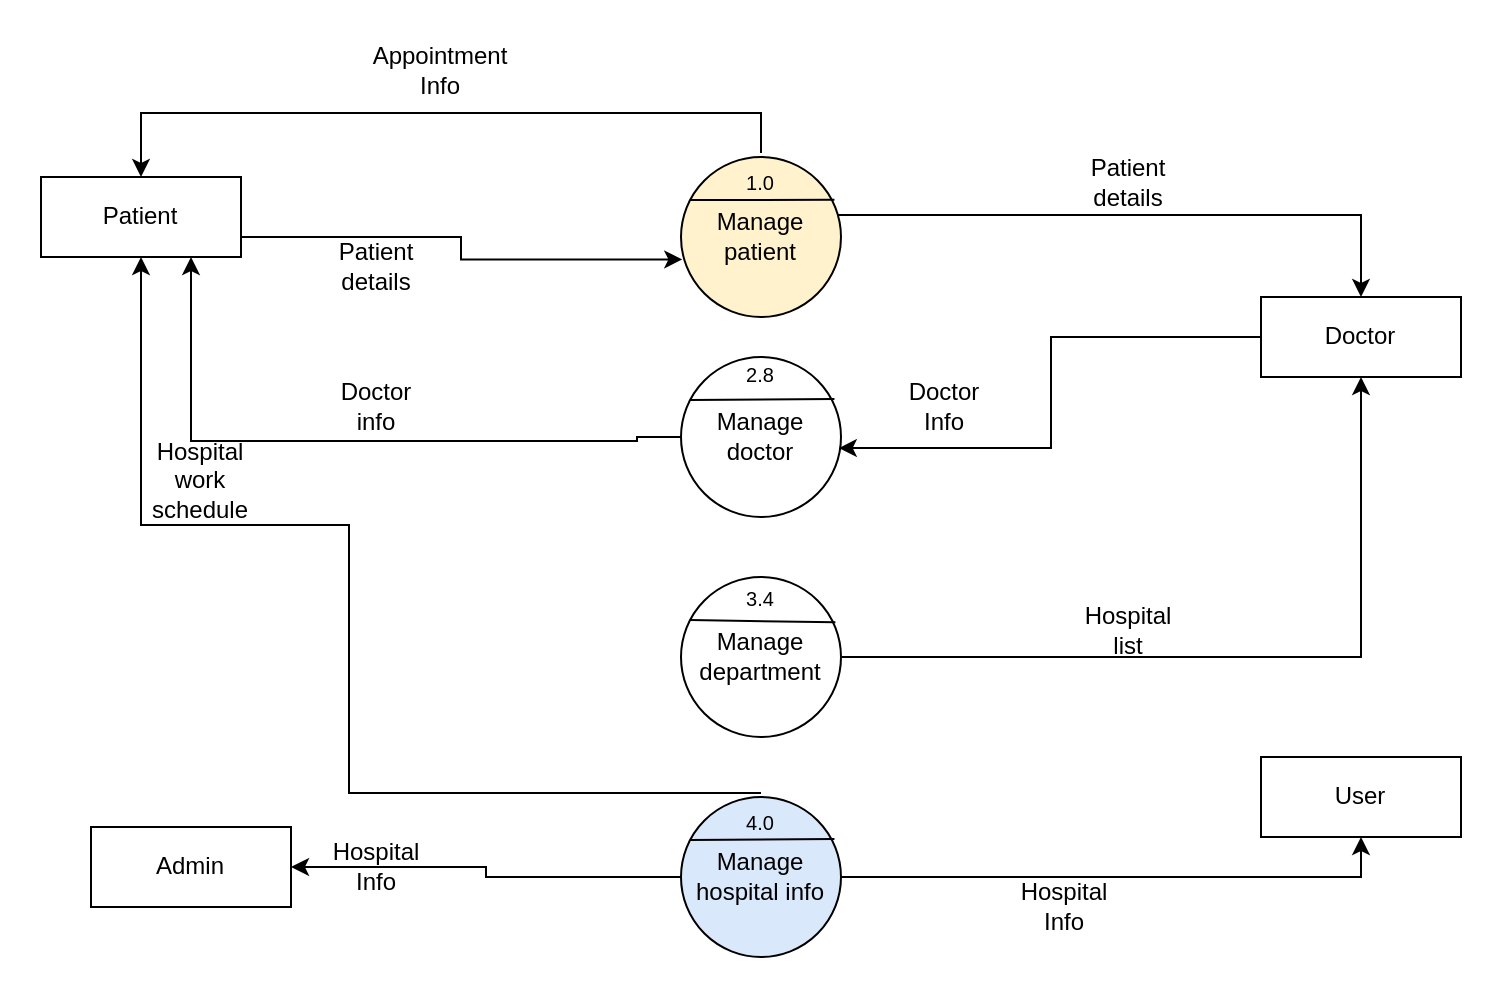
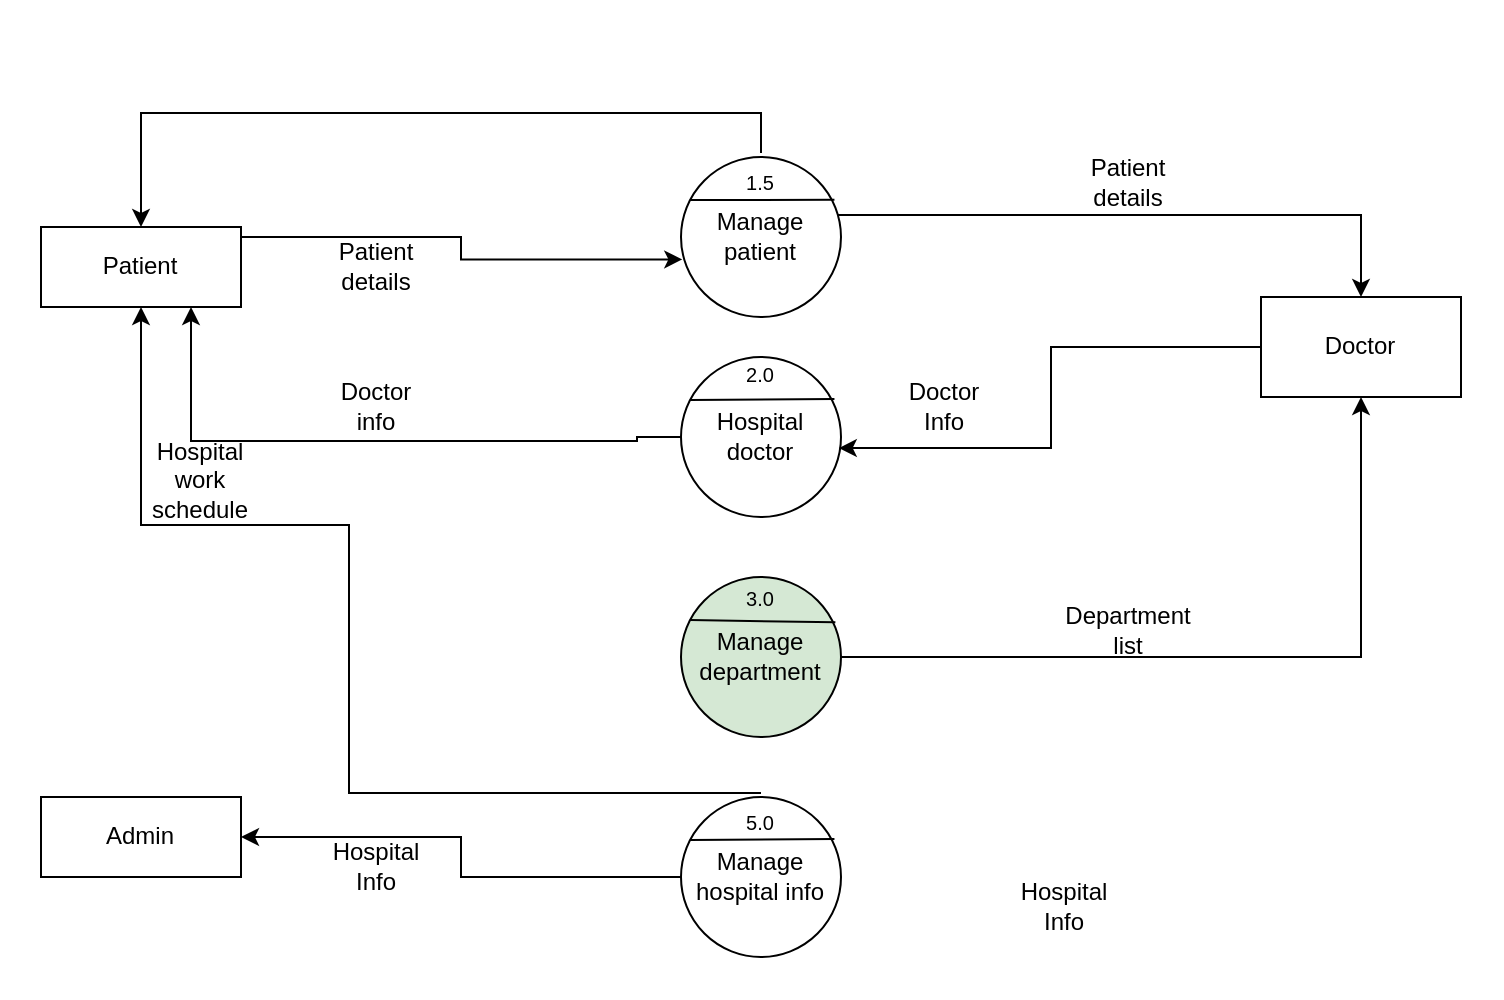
  <mxCell id="0" />
  <mxCell id="1" parent="0" />
- <mxCell id="2" value="Manage doctor" style="ellipse;whiteSpace=wrap;html=1;aspect=fixed;" vertex="1" parent="1"><mxGeometry x="340" y="178" width="80" height="80" as="geometry" /></mxCell>
+ <mxCell id="2" value="Hospital doctor" style="ellipse;whiteSpace=wrap;html=1;aspect=fixed;" vertex="1" parent="1"><mxGeometry x="340" y="178" width="80" height="80" as="geometry" /></mxCell>
  <mxCell id="3" value="" style="endArrow=none;html=1;rounded=0;exitX=0.057;exitY=0.269;exitDx=0;exitDy=0;exitPerimeter=0;entryX=0.959;entryY=0.262;entryDx=0;entryDy=0;entryPerimeter=0;" edge="1" parent="1" source="2" target="2"><mxGeometry width="50" height="50" relative="1" as="geometry"><mxPoint x="370" y="238" as="sourcePoint" /><mxPoint x="420" y="188" as="targetPoint" /></mxGeometry></mxCell>
  <mxCell id="4" style="edgeStyle=orthogonalEdgeStyle;rounded=0;orthogonalLoop=1;jettySize=auto;html=1;entryX=0.5;entryY=0;entryDx=0;entryDy=0;exitX=0.98;exitY=0.363;exitDx=0;exitDy=0;exitPerimeter=0;" edge="1" parent="1" source="5" target="19"><mxGeometry relative="1" as="geometry" /></mxCell>
- <mxCell id="5" value="Manage patient " style="ellipse;whiteSpace=wrap;html=1;aspect=fixed;fillColor=#fff2cc;" vertex="1" parent="1"><mxGeometry x="340" y="78" width="80" height="80" as="geometry" /></mxCell>
+ <mxCell id="5" value="Manage patient " style="ellipse;whiteSpace=wrap;html=1;aspect=fixed;" vertex="1" parent="1"><mxGeometry x="340" y="78" width="80" height="80" as="geometry" /></mxCell>
  <mxCell id="6" value="" style="endArrow=none;html=1;rounded=0;exitX=0.057;exitY=0.269;exitDx=0;exitDy=0;exitPerimeter=0;entryX=0.959;entryY=0.267;entryDx=0;entryDy=0;entryPerimeter=0;" edge="1" source="5" target="5" parent="1"><mxGeometry width="50" height="50" relative="1" as="geometry"><mxPoint x="370" y="138" as="sourcePoint" /><mxPoint x="420" y="88" as="targetPoint" /></mxGeometry></mxCell>
  <mxCell id="7" style="edgeStyle=orthogonalEdgeStyle;rounded=0;orthogonalLoop=1;jettySize=auto;html=1;entryX=0.5;entryY=1;entryDx=0;entryDy=0;" edge="1" parent="1" source="10" target="19"><mxGeometry relative="1" as="geometry"><Array as="points"><mxPoint x="680" y="328" /></Array></mxGeometry></mxCell>
  <mxCell id="8" style="edgeStyle=orthogonalEdgeStyle;rounded=0;orthogonalLoop=1;jettySize=auto;html=1;entryX=0.5;entryY=1;entryDx=0;entryDy=0;exitX=0.5;exitY=0;exitDx=0;exitDy=0;" edge="1" parent="1" source="24" target="16"><mxGeometry relative="1" as="geometry"><Array as="points"><mxPoint x="174" y="396" /><mxPoint x="174" y="262" /><mxPoint x="70" y="262" /></Array></mxGeometry></mxCell>
  <mxCell id="9" style="edgeStyle=orthogonalEdgeStyle;rounded=0;orthogonalLoop=1;jettySize=auto;html=1;entryX=0.75;entryY=1;entryDx=0;entryDy=0;exitX=0;exitY=0.5;exitDx=0;exitDy=0;" edge="1" parent="1" source="2" target="16"><mxGeometry relative="1" as="geometry"><Array as="points"><mxPoint x="318" y="218" /><mxPoint x="318" y="220" /><mxPoint x="95" y="220" /></Array></mxGeometry></mxCell>
- <mxCell id="10" value="Manage department" style="ellipse;whiteSpace=wrap;html=1;aspect=fixed;" vertex="1" parent="1"><mxGeometry x="340" y="288" width="80" height="80" as="geometry" /></mxCell>
+ <mxCell id="10" value="Manage department" style="ellipse;whiteSpace=wrap;html=1;aspect=fixed;fillColor=#d5e8d4;" vertex="1" parent="1"><mxGeometry x="340" y="288" width="80" height="80" as="geometry" /></mxCell>
  <mxCell id="11" value="" style="endArrow=none;html=1;rounded=0;exitX=0.057;exitY=0.269;exitDx=0;exitDy=0;exitPerimeter=0;entryX=0.965;entryY=0.283;entryDx=0;entryDy=0;entryPerimeter=0;" edge="1" source="10" target="10" parent="1"><mxGeometry width="50" height="50" relative="1" as="geometry"><mxPoint x="370" y="348" as="sourcePoint" /><mxPoint x="420" y="298" as="targetPoint" /></mxGeometry></mxCell>
- <mxCell id="12" style="edgeStyle=orthogonalEdgeStyle;rounded=0;orthogonalLoop=1;jettySize=auto;html=1;entryX=0.5;entryY=1;entryDx=0;entryDy=0;" edge="1" parent="1" source="14" target="18"><mxGeometry relative="1" as="geometry" /></mxCell>
  <mxCell id="13" style="edgeStyle=orthogonalEdgeStyle;rounded=0;orthogonalLoop=1;jettySize=auto;html=1;entryX=1;entryY=0.5;entryDx=0;entryDy=0;" edge="1" parent="1" source="14" target="17"><mxGeometry relative="1" as="geometry" /></mxCell>
- <mxCell id="14" value="Manage hospital info" style="ellipse;whiteSpace=wrap;html=1;aspect=fixed;fillColor=#dae8fc;" vertex="1" parent="1"><mxGeometry x="340" y="398" width="80" height="80" as="geometry" /></mxCell>
+ <mxCell id="14" value="Manage hospital info" style="ellipse;whiteSpace=wrap;html=1;aspect=fixed;" vertex="1" parent="1"><mxGeometry x="340" y="398" width="80" height="80" as="geometry" /></mxCell>
  <mxCell id="15" value="" style="endArrow=none;html=1;rounded=0;exitX=0.057;exitY=0.269;exitDx=0;exitDy=0;exitPerimeter=0;entryX=0.959;entryY=0.262;entryDx=0;entryDy=0;entryPerimeter=0;" edge="1" source="14" target="14" parent="1"><mxGeometry width="50" height="50" relative="1" as="geometry"><mxPoint x="370" y="458" as="sourcePoint" /><mxPoint x="420" y="408" as="targetPoint" /></mxGeometry></mxCell>
- <mxCell id="16" value="Patient" style="rounded=0;whiteSpace=wrap;html=1;" vertex="1" parent="1"><mxGeometry x="20" y="88" width="100" height="40" as="geometry" /></mxCell>
- <mxCell id="17" value="Admin" style="rounded=0;whiteSpace=wrap;html=1;" vertex="1" parent="1"><mxGeometry x="45" y="413" width="100" height="40" as="geometry" /></mxCell>
- <mxCell id="18" value="User" style="rounded=0;whiteSpace=wrap;html=1;" vertex="1" parent="1"><mxGeometry x="630" y="378" width="100" height="40" as="geometry" /></mxCell>
- <mxCell id="19" value="Doctor" style="rounded=0;whiteSpace=wrap;html=1;" vertex="1" parent="1"><mxGeometry x="630" y="148" width="100" height="40" as="geometry" /></mxCell>
- <mxCell id="20" value="&lt;font style=&quot;font-size: 10px;&quot;&gt;2.8&lt;/font&gt;" style="text;html=1;align=center;verticalAlign=middle;whiteSpace=wrap;rounded=0;" vertex="1" parent="1"><mxGeometry x="350" y="172" width="60" height="30" as="geometry" /></mxCell>
+ <mxCell id="16" value="Patient" style="rounded=0;whiteSpace=wrap;html=1;" vertex="1" parent="1"><mxGeometry x="20" y="113" width="100" height="40" as="geometry" /></mxCell>
+ <mxCell id="17" value="Admin" style="rounded=0;whiteSpace=wrap;html=1;" vertex="1" parent="1"><mxGeometry x="20" y="398" width="100" height="40" as="geometry" /></mxCell>
+ <mxCell id="19" value="Doctor" style="rounded=0;whiteSpace=wrap;html=1;" vertex="1" parent="1"><mxGeometry x="630" y="148" width="100" height="50" as="geometry" /></mxCell>
+ <mxCell id="20" value="&lt;font style=&quot;font-size: 10px;&quot;&gt;2.0&lt;/font&gt;" style="text;html=1;align=center;verticalAlign=middle;whiteSpace=wrap;rounded=0;" vertex="1" parent="1"><mxGeometry x="350" y="172" width="60" height="30" as="geometry" /></mxCell>
  <mxCell id="21" style="edgeStyle=orthogonalEdgeStyle;rounded=0;orthogonalLoop=1;jettySize=auto;html=1;entryX=0.5;entryY=0;entryDx=0;entryDy=0;exitX=0.5;exitY=0;exitDx=0;exitDy=0;" edge="1" parent="1" source="22" target="16"><mxGeometry relative="1" as="geometry" /></mxCell>
- <mxCell id="22" value="&lt;font style=&quot;font-size: 10px;&quot;&gt;1.0&lt;/font&gt;" style="text;html=1;align=center;verticalAlign=middle;whiteSpace=wrap;rounded=0;" vertex="1" parent="1"><mxGeometry x="350" y="76" width="60" height="30" as="geometry" /></mxCell>
- <mxCell id="23" value="&lt;font style=&quot;font-size: 10px;&quot;&gt;3.4&lt;/font&gt;" style="text;html=1;align=center;verticalAlign=middle;whiteSpace=wrap;rounded=0;" vertex="1" parent="1"><mxGeometry x="350" y="284" width="60" height="30" as="geometry" /></mxCell>
- <mxCell id="24" value="&lt;font style=&quot;font-size: 10px;&quot;&gt;4.0&lt;/font&gt;" style="text;html=1;align=center;verticalAlign=middle;whiteSpace=wrap;rounded=0;" vertex="1" parent="1"><mxGeometry x="350" y="396" width="60" height="30" as="geometry" /></mxCell>
+ <mxCell id="22" value="&lt;font style=&quot;font-size: 10px;&quot;&gt;1.5&lt;/font&gt;" style="text;html=1;align=center;verticalAlign=middle;whiteSpace=wrap;rounded=0;" vertex="1" parent="1"><mxGeometry x="350" y="76" width="60" height="30" as="geometry" /></mxCell>
+ <mxCell id="23" value="&lt;font style=&quot;font-size: 10px;&quot;&gt;3.0&lt;/font&gt;" style="text;html=1;align=center;verticalAlign=middle;whiteSpace=wrap;rounded=0;" vertex="1" parent="1"><mxGeometry x="350" y="284" width="60" height="30" as="geometry" /></mxCell>
+ <mxCell id="24" value="&lt;font style=&quot;font-size: 10px;&quot;&gt;5.0&lt;/font&gt;" style="text;html=1;align=center;verticalAlign=middle;whiteSpace=wrap;rounded=0;" vertex="1" parent="1"><mxGeometry x="350" y="396" width="60" height="30" as="geometry" /></mxCell>
  <mxCell id="25" style="edgeStyle=orthogonalEdgeStyle;rounded=0;orthogonalLoop=1;jettySize=auto;html=1;entryX=0.986;entryY=0.569;entryDx=0;entryDy=0;entryPerimeter=0;" edge="1" parent="1" source="19" target="2"><mxGeometry relative="1" as="geometry" /></mxCell>
  <mxCell id="26" value="Hospital Info" style="text;html=1;align=center;verticalAlign=middle;whiteSpace=wrap;rounded=0;" vertex="1" parent="1"><mxGeometry x="502" y="438" width="60" height="30" as="geometry" /></mxCell>
  <mxCell id="27" value="Hospital Info" style="text;html=1;align=center;verticalAlign=middle;whiteSpace=wrap;rounded=0;" vertex="1" parent="1"><mxGeometry x="158" y="418" width="60" height="30" as="geometry" /></mxCell>
- <mxCell id="28" value="Hospital list" style="text;html=1;align=center;verticalAlign=middle;whiteSpace=wrap;rounded=0;" vertex="1" parent="1"><mxGeometry x="534" y="300" width="60" height="30" as="geometry" /></mxCell>
+ <mxCell id="28" value="Department list" style="text;html=1;align=center;verticalAlign=middle;whiteSpace=wrap;rounded=0;" vertex="1" parent="1"><mxGeometry x="534" y="300" width="60" height="30" as="geometry" /></mxCell>
  <mxCell id="29" value="Doctor Info" style="text;html=1;align=center;verticalAlign=middle;whiteSpace=wrap;rounded=0;" vertex="1" parent="1"><mxGeometry x="442" y="188" width="60" height="30" as="geometry" /></mxCell>
  <mxCell id="30" style="edgeStyle=orthogonalEdgeStyle;rounded=0;orthogonalLoop=1;jettySize=auto;html=1;entryX=0.008;entryY=0.64;entryDx=0;entryDy=0;entryPerimeter=0;" edge="1" parent="1" source="16" target="5"><mxGeometry relative="1" as="geometry"><Array as="points"><mxPoint x="230" y="118" /><mxPoint x="230" y="129" /></Array></mxGeometry></mxCell>
  <mxCell id="31" value="Patient details" style="text;html=1;align=center;verticalAlign=middle;whiteSpace=wrap;rounded=0;" vertex="1" parent="1"><mxGeometry x="158" y="118" width="60" height="30" as="geometry" /></mxCell>
- <mxCell id="32" value="Appointment Info" style="text;html=1;align=center;verticalAlign=middle;whiteSpace=wrap;rounded=0;" vertex="1" parent="1"><mxGeometry x="190" y="20" width="60" height="30" as="geometry" /></mxCell>
  <mxCell id="33" value="Patient details" style="text;html=1;align=center;verticalAlign=middle;whiteSpace=wrap;rounded=0;" vertex="1" parent="1"><mxGeometry x="534" y="76" width="60" height="30" as="geometry" /></mxCell>
  <mxCell id="34" value="Hospital work schedule" style="text;html=1;align=center;verticalAlign=middle;whiteSpace=wrap;rounded=0;" vertex="1" parent="1"><mxGeometry x="70" y="225" width="60" height="30" as="geometry" /></mxCell>
  <mxCell id="35" value="Doctor info" style="text;html=1;align=center;verticalAlign=middle;whiteSpace=wrap;rounded=0;" vertex="1" parent="1"><mxGeometry x="158" y="188" width="60" height="30" as="geometry" /></mxCell>
